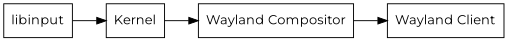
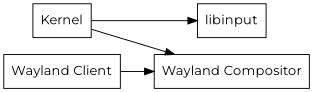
  digraph {
    fontname=Montserrat
    rankdir=LR
    node [fontname=Montserrat shape=box]
    edge [fontname=Montserrat]
    n1 [label=Kernel]
    libinput
    n3 [label="Wayland Compositor"]
    n4 [label="Wayland Client"]
-   libinput -> n1
+   n1 -> libinput
    n1 -> n3
-   n3 -> n4
+   n4 -> n3
  }
